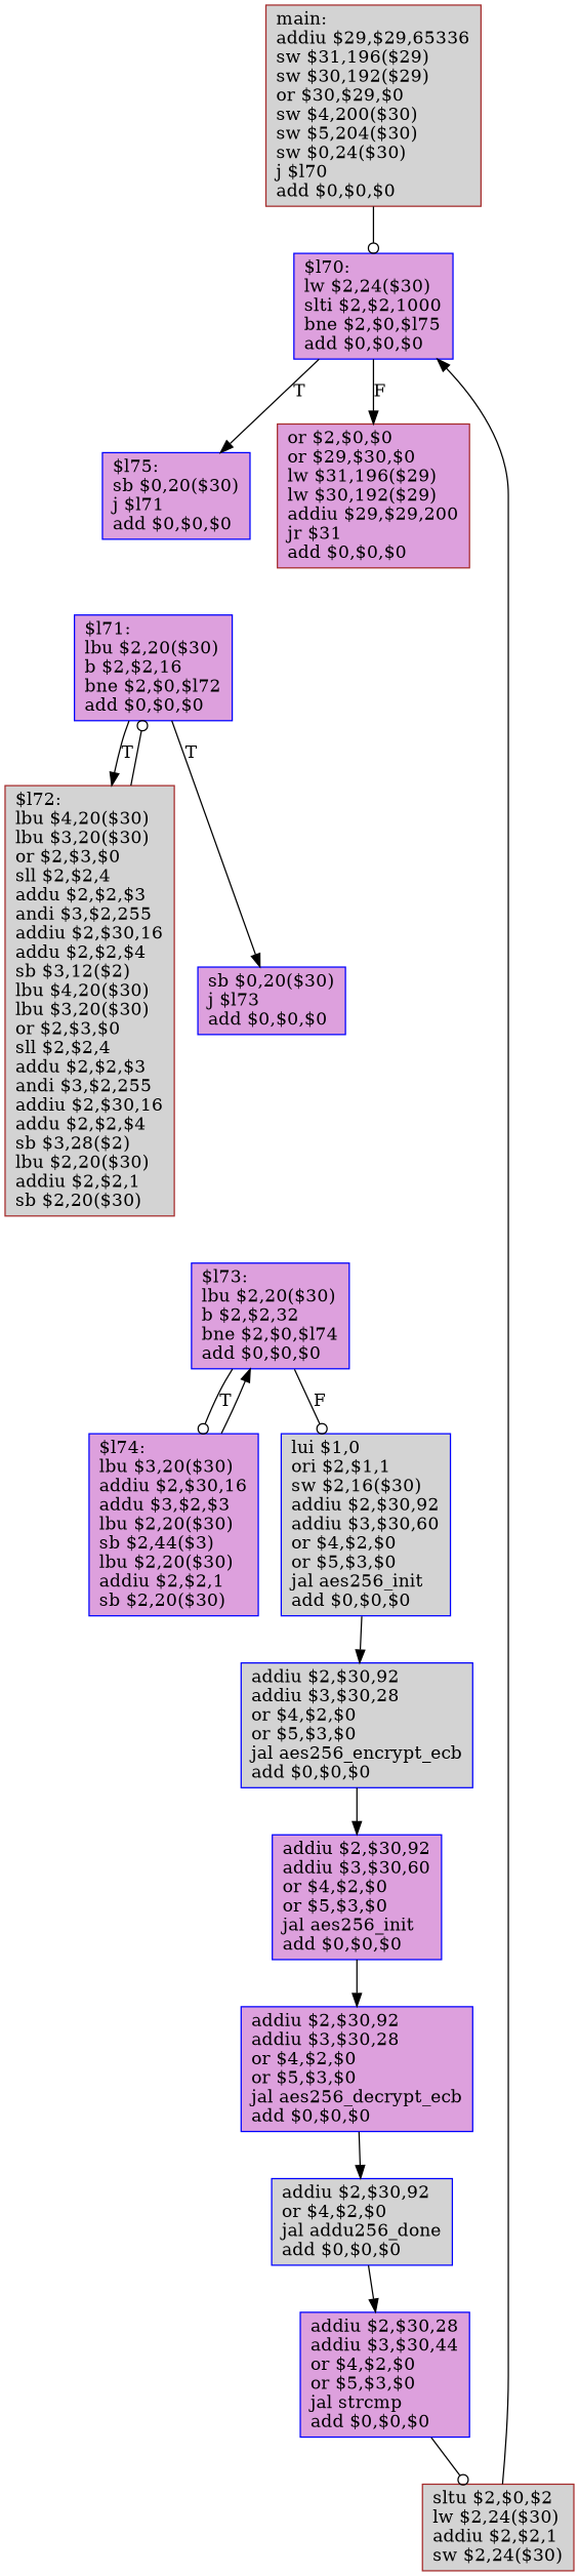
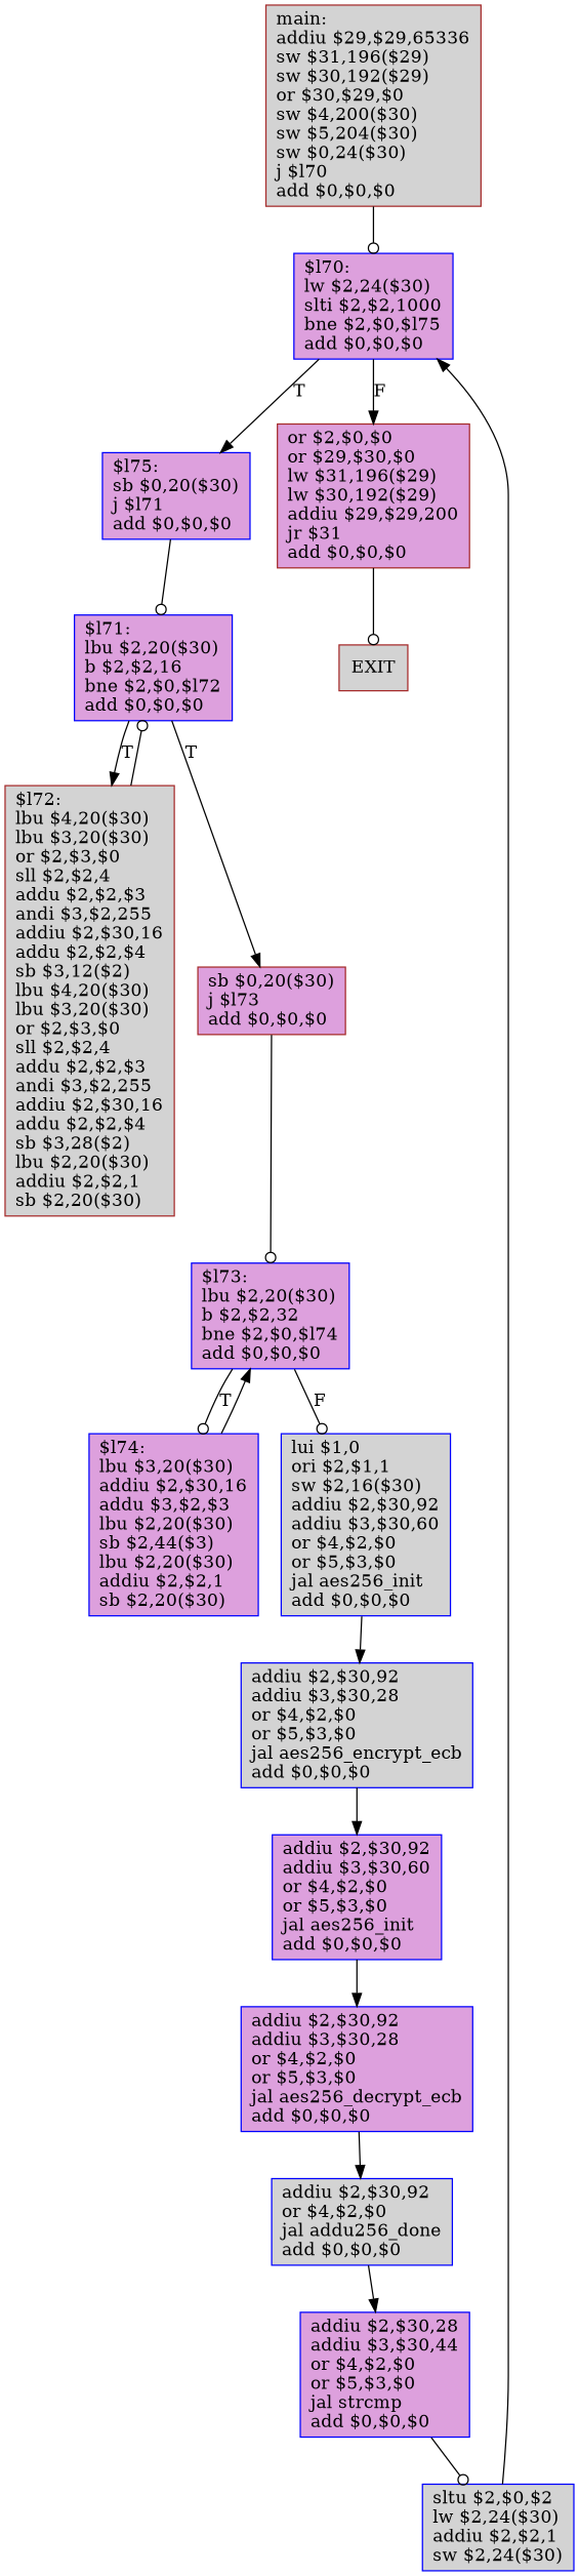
  digraph {
    fontname="DejaVu Serif"
    node [color=blue fillcolor=plum fontname="DejaVu Serif" shape=box style=filled]
    edge [arrowhead=normal fontname="DejaVu Serif" style=filled]
    n1 [color=brown fillcolor=lightgrey label="main:\laddiu $29,$29,65336\lsw $31,196($29)\lsw $30,192($29)\lor $30,$29,$0\lsw $4,200($30)\lsw $5,204($30)\lsw $0,24($30)\lj $l70\ladd $0,$0,$0\l"]
    n2 [label="$l70:\llw $2,24($30)\lslti $2,$2,1000\lbne $2,$0,$l75\ladd $0,$0,$0\l"]
    n3 [label="$l75:\lsb $0,20($30)\lj $l71\ladd $0,$0,$0\l"]
    n4 [color=brown label="or $2,$0,$0\lor $29,$30,$0\llw $31,196($29)\llw $30,192($29)\laddiu $29,$29,200\ljr $31\ladd $0,$0,$0\l"]
    n5 [label="$l71:\llbu $2,20($30)\lb $2,$2,16\lbne $2,$0,$l72\ladd $0,$0,$0\l"]
+   EXIT [color=brown fillcolor=lightgrey]
    n7 [color=brown fillcolor=lightgrey label="$l72:\llbu $4,20($30)\llbu $3,20($30)\lor $2,$3,$0\lsll $2,$2,4\laddu $2,$2,$3\landi $3,$2,255\laddiu $2,$30,16\laddu $2,$2,$4\lsb $3,12($2)\llbu $4,20($30)\llbu $3,20($30)\lor $2,$3,$0\lsll $2,$2,4\laddu $2,$2,$3\landi $3,$2,255\laddiu $2,$30,16\laddu $2,$2,$4\lsb $3,28($2)\llbu $2,20($30)\laddiu $2,$2,1\lsb $2,20($30)\l"]
-   n8 [label="sb $0,20($30)\lj $l73\ladd $0,$0,$0\l"]
+   n8 [color=brown label="sb $0,20($30)\lj $l73\ladd $0,$0,$0\l"]
    n9 [label="$l73:\llbu $2,20($30)\lb $2,$2,32\lbne $2,$0,$l74\ladd $0,$0,$0\l"]
    n10 [label="$l74:\llbu $3,20($30)\laddiu $2,$30,16\laddu $3,$2,$3\llbu $2,20($30)\lsb $2,44($3)\llbu $2,20($30)\laddiu $2,$2,1\lsb $2,20($30)\l"]
    n11 [fillcolor=lightgrey label="lui $1,0\lori $2,$1,1\lsw $2,16($30)\laddiu $2,$30,92\laddiu $3,$30,60\lor $4,$2,$0\lor $5,$3,$0\ljal aes256_init\ladd $0,$0,$0\l"]
    n12 [fillcolor=lightgrey label="addiu $2,$30,92\laddiu $3,$30,28\lor $4,$2,$0\lor $5,$3,$0\ljal aes256_encrypt_ecb\ladd $0,$0,$0\l"]
    n13 [label="addiu $2,$30,92\laddiu $3,$30,60\lor $4,$2,$0\lor $5,$3,$0\ljal aes256_init\ladd $0,$0,$0\l"]
    n14 [label="addiu $2,$30,92\laddiu $3,$30,28\lor $4,$2,$0\lor $5,$3,$0\ljal aes256_decrypt_ecb\ladd $0,$0,$0\l"]
    n15 [fillcolor=lightgrey label="addiu $2,$30,92\lor $4,$2,$0\ljal addu256_done\ladd $0,$0,$0\l"]
    n16 [label="addiu $2,$30,28\laddiu $3,$30,44\lor $4,$2,$0\lor $5,$3,$0\ljal strcmp\ladd $0,$0,$0\l"]
-   n17 [color=brown fillcolor=lightgrey label="sltu $2,$0,$2\llw $2,24($30)\laddiu $2,$2,1\lsw $2,24($30)\l"]
+   n17 [fillcolor=lightgrey label="sltu $2,$0,$2\llw $2,24($30)\laddiu $2,$2,1\lsw $2,24($30)\l"]
    n1 -> n2 [arrowhead=odot]
    n2 -> n3 [label=T]
    n2 -> n4 [label=F]
+   n3 -> n5 [arrowhead=odot]
+   n4 -> EXIT [arrowhead=odot]
    n5 -> n7 [label=T]
    n5 -> n8 [label=T]
    n7 -> n5 [arrowhead=odot]
+   n8 -> n9 [arrowhead=odot]
    n9 -> n10 [arrowhead=odot label=T]
    n9 -> n11 [arrowhead=odot label=F]
    n10 -> n9
    n11 -> n12
    n12 -> n13
    n13 -> n14
    n14 -> n15
    n15 -> n16
    n16 -> n17 [arrowhead=odot]
    n17 -> n2
  }
